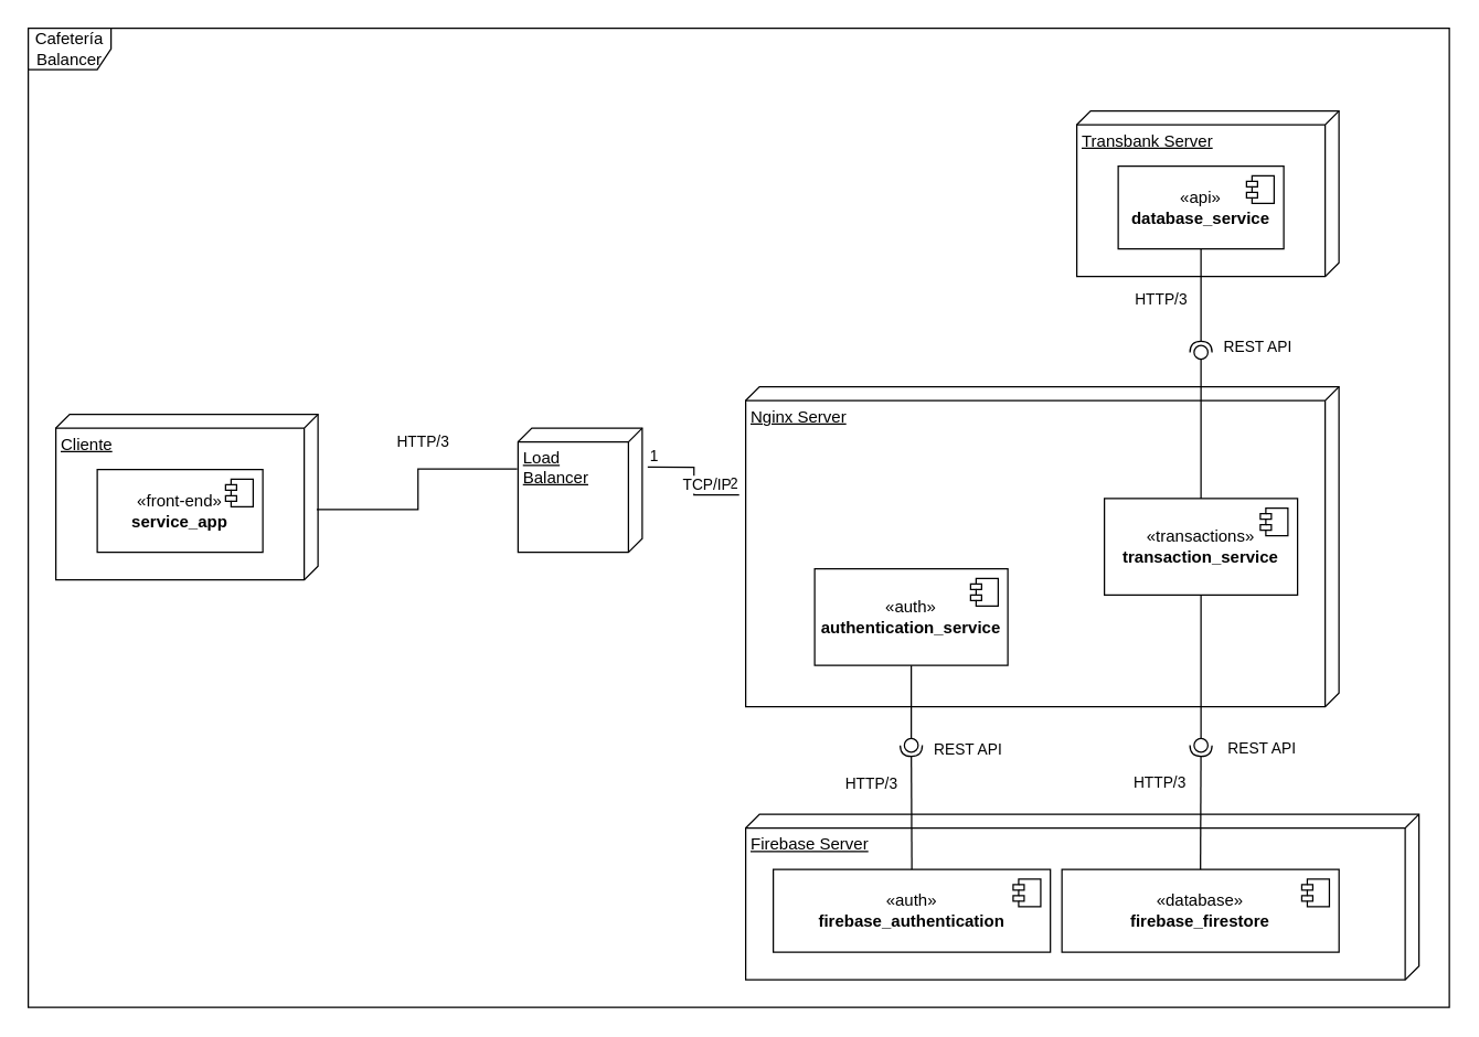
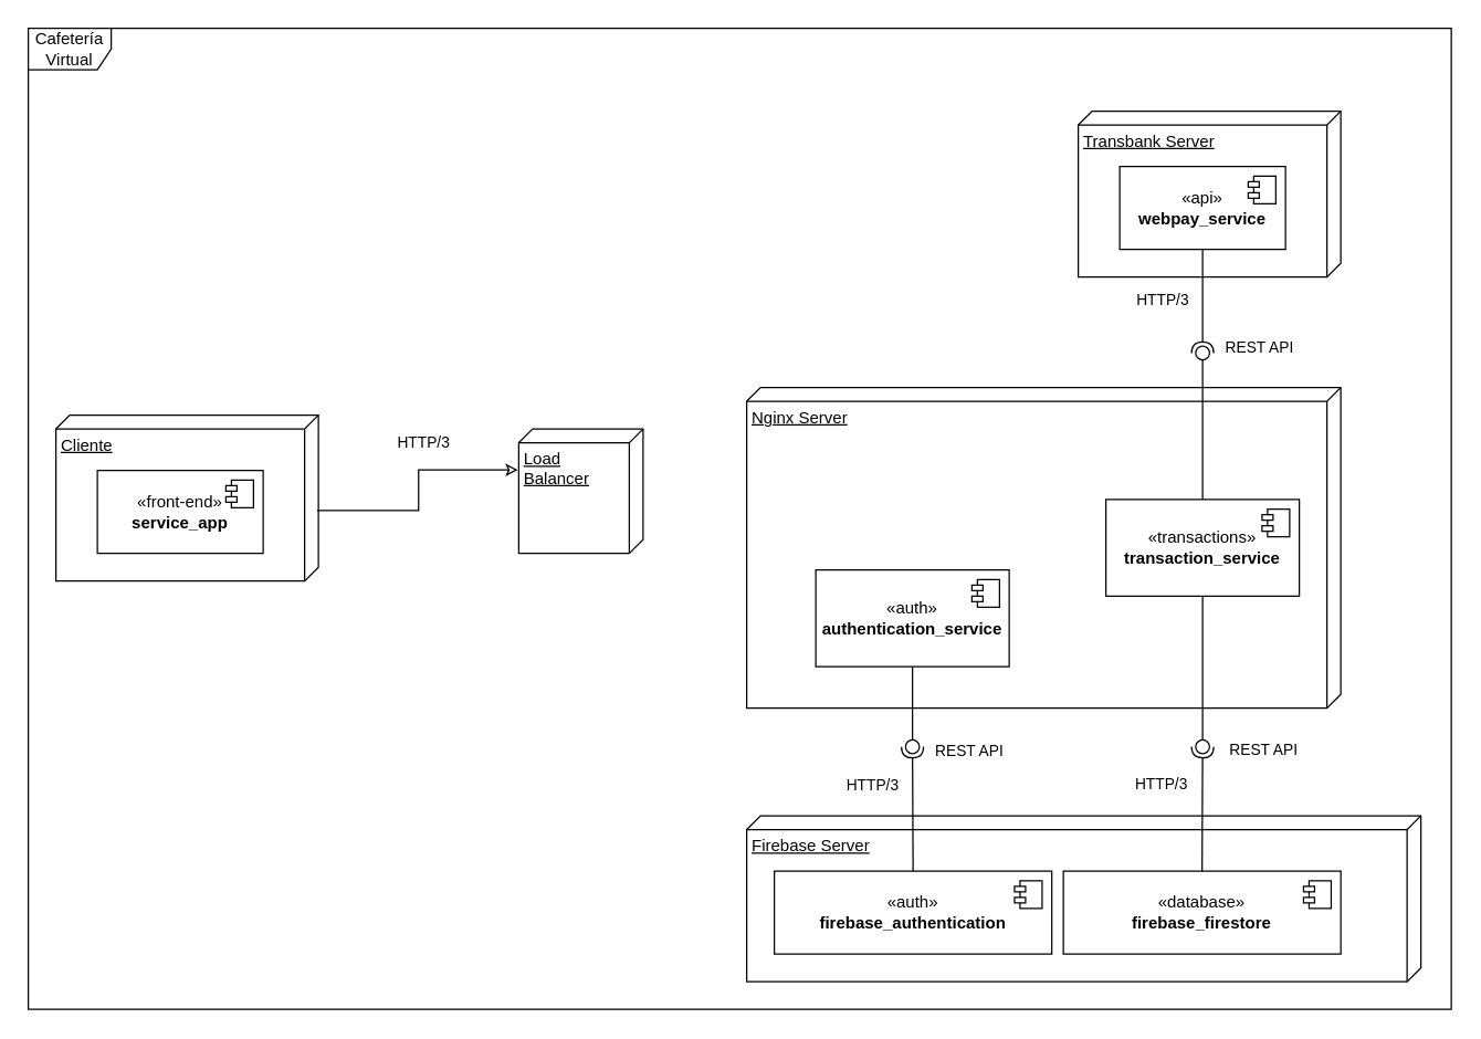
  <mxCell id="0" />
  <mxCell id="1" parent="0" />
- <mxCell id="2" value="Cafetería Balancer" style="shape=umlFrame;whiteSpace=wrap;html=1;pointerEvents=0;" vertex="1" parent="1"><mxGeometry x="20" y="20" width="1030" height="710" as="geometry" /></mxCell>
+ <mxCell id="2" value="Cafetería Virtual" style="shape=umlFrame;whiteSpace=wrap;html=1;pointerEvents=0;" vertex="1" parent="1"><mxGeometry x="20" y="20" width="1030" height="710" as="geometry" /></mxCell>
  <mxCell id="3" value="Load Balancer" style="verticalAlign=top;align=left;spacingTop=8;spacingLeft=2;spacingRight=12;shape=cube;size=10;direction=south;fontStyle=4;html=1;whiteSpace=wrap;" vertex="1" parent="1"><mxGeometry x="375" y="310" width="90" height="90" as="geometry" /></mxCell>
  <mxCell id="4" value="" style="group" vertex="1" connectable="0" parent="1"><mxGeometry x="40" y="300" width="190" height="120" as="geometry" /></mxCell>
  <mxCell id="5" value="Cliente" style="verticalAlign=top;align=left;spacingTop=8;spacingLeft=2;spacingRight=12;shape=cube;size=10;direction=south;fontStyle=4;html=1;whiteSpace=wrap;" vertex="1" parent="4"><mxGeometry width="190" height="120" as="geometry" /></mxCell>
  <mxCell id="6" value="«front-end»&lt;br&gt;&lt;b&gt;service_app&lt;/b&gt;" style="html=1;dropTarget=0;whiteSpace=wrap;" vertex="1" parent="4"><mxGeometry x="30" y="40" width="120" height="60" as="geometry" /></mxCell>
  <mxCell id="7" value="" style="shape=module;jettyWidth=8;jettyHeight=4;" vertex="1" parent="6"><mxGeometry x="1" width="20" height="20" relative="1" as="geometry"><mxPoint x="-27" y="7" as="offset" /></mxGeometry></mxCell>
- <mxCell id="8" value="" style="edgeStyle=orthogonalEdgeStyle;rounded=0;orthogonalLoop=1;jettySize=auto;html=1;endArrow=none;endFill=0;exitX=0.575;exitY=0.005;exitDx=0;exitDy=0;exitPerimeter=0;entryX=0.329;entryY=1.007;entryDx=0;entryDy=0;entryPerimeter=0;" edge="1" parent="1" source="5" target="3"><mxGeometry relative="1" as="geometry"><mxPoint x="240" y="360" as="sourcePoint" /><mxPoint x="340" y="360" as="targetPoint" /></mxGeometry></mxCell>
+ <mxCell id="8" value="" style="edgeStyle=orthogonalEdgeStyle;rounded=0;orthogonalLoop=1;jettySize=auto;html=1;endArrow=classic;endFill=0;exitX=0.575;exitY=0.005;exitDx=0;exitDy=0;exitPerimeter=0;entryX=0.329;entryY=1.007;entryDx=0;entryDy=0;entryPerimeter=0;" edge="1" parent="1" source="5" target="3"><mxGeometry relative="1" as="geometry"><mxPoint x="240" y="360" as="sourcePoint" /><mxPoint x="340" y="360" as="targetPoint" /></mxGeometry></mxCell>
  <mxCell id="9" value="&lt;div&gt;HTTP/3&lt;/div&gt;" style="edgeLabel;html=1;align=center;verticalAlign=middle;resizable=0;points=[];" vertex="1" connectable="0" parent="8"><mxGeometry x="0.398" y="1" relative="1" as="geometry"><mxPoint x="-16" y="-19" as="offset" /></mxGeometry></mxCell>
  <mxCell id="10" value="&lt;div&gt;Nginx Server&lt;/div&gt;" style="verticalAlign=top;align=left;spacingTop=8;spacingLeft=2;spacingRight=12;shape=cube;size=10;direction=south;fontStyle=4;html=1;whiteSpace=wrap;" vertex="1" parent="1"><mxGeometry x="540" y="280" width="430" height="232" as="geometry" /></mxCell>
- <mxCell id="11" value="" style="endArrow=none;html=1;edgeStyle=orthogonalEdgeStyle;rounded=0;exitX=0.314;exitY=-0.044;exitDx=0;exitDy=0;exitPerimeter=0;entryX=0.338;entryY=1.011;entryDx=0;entryDy=0;entryPerimeter=0;" edge="1" parent="1" source="3" target="10"><mxGeometry relative="1" as="geometry"><mxPoint x="400" y="400" as="sourcePoint" /><mxPoint x="560" y="400" as="targetPoint" /></mxGeometry></mxCell>
- <mxCell id="12" value="&lt;div&gt;1&lt;/div&gt;" style="edgeLabel;resizable=0;html=1;align=left;verticalAlign=bottom;" connectable="0" vertex="1" parent="11"><mxGeometry x="-1" relative="1" as="geometry" /></mxCell>
- <mxCell id="13" value="&lt;div&gt;1..2&lt;/div&gt;" style="edgeLabel;resizable=0;html=1;align=right;verticalAlign=bottom;" connectable="0" vertex="1" parent="11"><mxGeometry x="1" relative="1" as="geometry" /></mxCell>
- <mxCell id="14" value="&lt;div&gt;TCP/IP&lt;/div&gt;" style="edgeLabel;html=1;align=center;verticalAlign=middle;resizable=0;points=[];" vertex="1" connectable="0" parent="11"><mxGeometry x="-0.203" relative="1" as="geometry"><mxPoint x="9" y="12" as="offset" /></mxGeometry></mxCell>
  <mxCell id="15" value="&lt;div&gt;«transactions»&lt;/div&gt;&lt;div&gt;&lt;b&gt;transaction_service&lt;/b&gt;&lt;/div&gt;" style="html=1;dropTarget=0;whiteSpace=wrap;" vertex="1" parent="1"><mxGeometry x="800" y="361" width="140" height="70" as="geometry" /></mxCell>
  <mxCell id="16" value="" style="shape=module;jettyWidth=8;jettyHeight=4;" vertex="1" parent="15"><mxGeometry x="1" width="20" height="20" relative="1" as="geometry"><mxPoint x="-27" y="7" as="offset" /></mxGeometry></mxCell>
  <mxCell id="17" value="" style="group" vertex="1" connectable="0" parent="1"><mxGeometry x="780" y="80" width="190" height="120" as="geometry" /></mxCell>
  <mxCell id="18" value="Transbank Server" style="verticalAlign=top;align=left;spacingTop=8;spacingLeft=2;spacingRight=12;shape=cube;size=10;direction=south;fontStyle=4;html=1;whiteSpace=wrap;" vertex="1" parent="17"><mxGeometry width="190" height="120" as="geometry" /></mxCell>
- <mxCell id="19" value="&lt;div&gt;«api»&lt;/div&gt;&lt;div&gt;&lt;b&gt;database_service&lt;/b&gt;&lt;/div&gt;" style="html=1;dropTarget=0;whiteSpace=wrap;" vertex="1" parent="17"><mxGeometry x="30" y="40" width="120" height="60" as="geometry" /></mxCell>
+ <mxCell id="19" value="&lt;div&gt;«api»&lt;/div&gt;&lt;div&gt;&lt;b&gt;webpay_service&lt;/b&gt;&lt;/div&gt;" style="html=1;dropTarget=0;whiteSpace=wrap;" vertex="1" parent="17"><mxGeometry x="30" y="40" width="120" height="60" as="geometry" /></mxCell>
  <mxCell id="20" value="" style="shape=module;jettyWidth=8;jettyHeight=4;" vertex="1" parent="19"><mxGeometry x="1" width="20" height="20" relative="1" as="geometry"><mxPoint x="-27" y="7" as="offset" /></mxGeometry></mxCell>
  <mxCell id="21" value="" style="group" vertex="1" connectable="0" parent="1"><mxGeometry x="725" y="250" width="10" height="10" as="geometry" /></mxCell>
  <mxCell id="22" value="" style="ellipse;whiteSpace=wrap;html=1;align=center;aspect=fixed;fillColor=none;strokeColor=none;resizable=0;perimeter=centerPerimeter;rotatable=0;allowArrows=0;points=[];outlineConnect=1;" vertex="1" parent="21"><mxGeometry width="10" height="10" as="geometry" /></mxCell>
  <mxCell id="23" value="" style="rounded=0;orthogonalLoop=1;jettySize=auto;html=1;endArrow=halfCircle;endFill=0;endSize=6;strokeWidth=1;sketch=0;exitX=0.5;exitY=1;exitDx=0;exitDy=0;" edge="1" parent="1" source="19"><mxGeometry relative="1" as="geometry"><mxPoint x="105" y="95" as="sourcePoint" /><mxPoint x="870" y="255" as="targetPoint" /></mxGeometry></mxCell>
  <mxCell id="24" value="&lt;div&gt;REST API&lt;/div&gt;" style="edgeLabel;html=1;align=center;verticalAlign=middle;resizable=0;points=[];" vertex="1" connectable="0" parent="23"><mxGeometry x="0.68" y="-2" relative="1" as="geometry"><mxPoint x="42" y="7" as="offset" /></mxGeometry></mxCell>
  <mxCell id="25" value="" style="rounded=0;orthogonalLoop=1;jettySize=auto;html=1;endArrow=oval;endFill=0;sketch=0;sourcePerimeterSpacing=0;targetPerimeterSpacing=0;endSize=10;exitX=0.5;exitY=0;exitDx=0;exitDy=0;" edge="1" parent="1" source="15"><mxGeometry relative="1" as="geometry"><mxPoint x="65" y="95" as="sourcePoint" /><mxPoint x="870" y="255" as="targetPoint" /></mxGeometry></mxCell>
  <mxCell id="26" value="&lt;div&gt;HTTP/3&lt;/div&gt;" style="edgeLabel;html=1;align=center;verticalAlign=middle;resizable=0;points=[];" vertex="1" connectable="0" parent="25"><mxGeometry x="0.597" relative="1" as="geometry"><mxPoint x="-30" y="-60" as="offset" /></mxGeometry></mxCell>
  <mxCell id="27" value="&lt;div&gt;«auth»&lt;/div&gt;&lt;div&gt;&lt;b&gt;authentication_service&lt;/b&gt;&lt;/div&gt;" style="html=1;dropTarget=0;whiteSpace=wrap;" vertex="1" parent="1"><mxGeometry x="590" y="412" width="140" height="70" as="geometry" /></mxCell>
  <mxCell id="28" value="" style="shape=module;jettyWidth=8;jettyHeight=4;" vertex="1" parent="27"><mxGeometry x="1" width="20" height="20" relative="1" as="geometry"><mxPoint x="-27" y="7" as="offset" /></mxGeometry></mxCell>
  <mxCell id="29" value="" style="group" vertex="1" connectable="0" parent="1"><mxGeometry x="710" y="590" width="318" height="120" as="geometry" /></mxCell>
  <mxCell id="30" value="Firebase Server" style="verticalAlign=top;align=left;spacingTop=8;spacingLeft=2;spacingRight=12;shape=cube;size=10;direction=south;fontStyle=4;html=1;whiteSpace=wrap;" vertex="1" parent="29"><mxGeometry x="-170" width="488" height="120" as="geometry" /></mxCell>
  <mxCell id="31" value="&lt;div&gt;«database»&lt;/div&gt;&lt;div&gt;&lt;b&gt;firebase_firestore&lt;/b&gt;&lt;br&gt;&lt;/div&gt;" style="html=1;dropTarget=0;whiteSpace=wrap;" vertex="1" parent="29"><mxGeometry x="59.211" y="40" width="200.842" height="60" as="geometry" /></mxCell>
  <mxCell id="32" value="" style="shape=module;jettyWidth=8;jettyHeight=4;" vertex="1" parent="31"><mxGeometry x="1" width="20" height="20" relative="1" as="geometry"><mxPoint x="-27" y="7" as="offset" /></mxGeometry></mxCell>
  <mxCell id="33" value="&lt;div&gt;«auth»&lt;/div&gt;&lt;div&gt;&lt;b&gt;firebase_authentication&lt;/b&gt;&lt;br&gt;&lt;/div&gt;" style="html=1;dropTarget=0;whiteSpace=wrap;" vertex="1" parent="29"><mxGeometry x="-149.999" y="40" width="200.842" height="60" as="geometry" /></mxCell>
  <mxCell id="34" value="" style="shape=module;jettyWidth=8;jettyHeight=4;" vertex="1" parent="33"><mxGeometry x="1" width="20" height="20" relative="1" as="geometry"><mxPoint x="-27" y="7" as="offset" /></mxGeometry></mxCell>
  <mxCell id="35" value="" style="rounded=0;orthogonalLoop=1;jettySize=auto;html=1;endArrow=halfCircle;endFill=0;endSize=6;strokeWidth=1;sketch=0;exitX=0.5;exitY=0;exitDx=0;exitDy=0;" edge="1" parent="1" source="31"><mxGeometry relative="1" as="geometry"><mxPoint x="869.5" y="530" as="sourcePoint" /><mxPoint x="870" y="540" as="targetPoint" /></mxGeometry></mxCell>
  <mxCell id="36" value="&lt;div&gt;REST API&lt;/div&gt;" style="edgeLabel;html=1;align=center;verticalAlign=middle;resizable=0;points=[];" vertex="1" connectable="0" parent="35"><mxGeometry x="0.68" y="-2" relative="1" as="geometry"><mxPoint x="42" y="-13" as="offset" /></mxGeometry></mxCell>
  <mxCell id="37" value="&lt;div&gt;HTTP/3&lt;/div&gt;" style="edgeLabel;html=1;align=center;verticalAlign=middle;resizable=0;points=[];" vertex="1" connectable="0" parent="35"><mxGeometry x="0.4" y="1" relative="1" as="geometry"><mxPoint x="-29" as="offset" /></mxGeometry></mxCell>
  <mxCell id="38" value="" style="rounded=0;orthogonalLoop=1;jettySize=auto;html=1;endArrow=oval;endFill=0;sketch=0;sourcePerimeterSpacing=0;targetPerimeterSpacing=0;endSize=10;exitX=0.5;exitY=1;exitDx=0;exitDy=0;" edge="1" parent="1" source="15"><mxGeometry relative="1" as="geometry"><mxPoint x="869.5" y="670" as="sourcePoint" /><mxPoint x="870" y="540" as="targetPoint" /></mxGeometry></mxCell>
  <mxCell id="39" value="" style="rounded=0;orthogonalLoop=1;jettySize=auto;html=1;endArrow=halfCircle;endFill=0;endSize=6;strokeWidth=1;sketch=0;exitX=0.5;exitY=0;exitDx=0;exitDy=0;" edge="1" parent="1" source="33"><mxGeometry relative="1" as="geometry"><mxPoint x="660" y="500" as="sourcePoint" /><mxPoint x="660" y="540" as="targetPoint" /></mxGeometry></mxCell>
  <mxCell id="40" value="&lt;div&gt;REST API&lt;/div&gt;" style="edgeLabel;html=1;align=center;verticalAlign=middle;resizable=0;points=[];" vertex="1" connectable="0" parent="39"><mxGeometry x="0.68" y="-2" relative="1" as="geometry"><mxPoint x="38" y="-11" as="offset" /></mxGeometry></mxCell>
  <mxCell id="41" value="&lt;div&gt;HTTP/3&lt;/div&gt;" style="edgeLabel;html=1;align=center;verticalAlign=middle;resizable=0;points=[];" vertex="1" connectable="0" parent="39"><mxGeometry x="0.375" y="-1" relative="1" as="geometry"><mxPoint x="-31" as="offset" /></mxGeometry></mxCell>
  <mxCell id="42" value="" style="rounded=0;orthogonalLoop=1;jettySize=auto;html=1;endArrow=oval;endFill=0;sketch=0;sourcePerimeterSpacing=0;targetPerimeterSpacing=0;endSize=10;exitX=0.5;exitY=1;exitDx=0;exitDy=0;" edge="1" parent="1" source="27"><mxGeometry relative="1" as="geometry"><mxPoint x="660" y="640" as="sourcePoint" /><mxPoint x="660" y="540" as="targetPoint" /></mxGeometry></mxCell>
